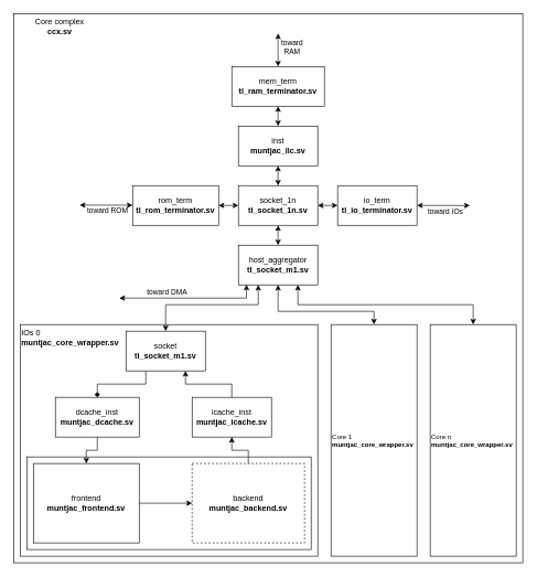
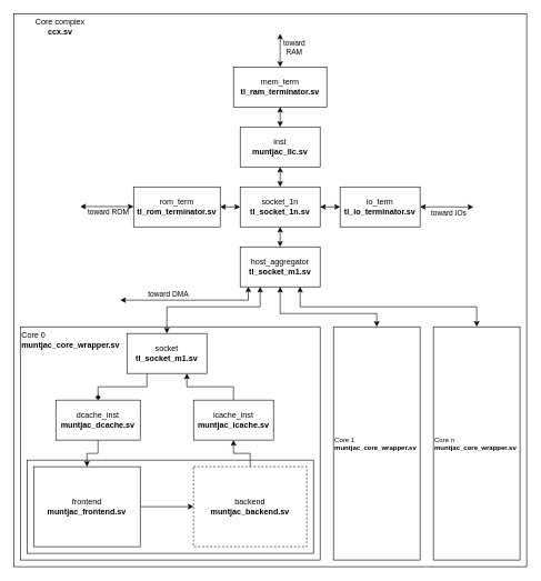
  <mxCell id="0" />
  <mxCell id="1" parent="0" />
  <mxCell id="2" value="" style="group" parent="1" vertex="1" connectable="0"><mxGeometry x="20" y="20" width="770" height="830" as="geometry" /></mxCell>
  <mxCell id="3" value="" style="rounded=0;whiteSpace=wrap;html=1;fillColor=none;" parent="2" vertex="1"><mxGeometry width="770" height="830" as="geometry" /></mxCell>
  <mxCell id="4" value="&lt;div&gt;Core complex&lt;/div&gt;&lt;div&gt;&lt;b&gt;ccx.sv&lt;/b&gt;&lt;br&gt;&lt;/div&gt;" style="text;html=1;align=center;verticalAlign=middle;whiteSpace=wrap;rounded=0;" parent="2" vertex="1"><mxGeometry width="140" height="40" as="geometry" /></mxCell>
  <mxCell id="5" style="edgeStyle=orthogonalEdgeStyle;rounded=0;orthogonalLoop=1;jettySize=auto;html=1;startArrow=classic;startFill=1;entryX=0.102;entryY=0.994;entryDx=0;entryDy=0;entryPerimeter=0;" parent="2" target="22" edge="1"><mxGeometry relative="1" as="geometry"><mxPoint x="240" y="414.95" as="targetPoint" /><mxPoint x="160" y="430" as="sourcePoint" /><Array as="points"><mxPoint x="352" y="430" /></Array></mxGeometry></mxCell>
  <mxCell id="6" value="toward DMA" style="edgeLabel;html=1;align=center;verticalAlign=middle;resizable=0;points=[];labelBackgroundColor=none;" parent="5" vertex="1" connectable="0"><mxGeometry x="0.18" relative="1" as="geometry"><mxPoint x="-54" y="-10" as="offset" /></mxGeometry></mxCell>
  <mxCell id="7" value="" style="group" parent="1" vertex="1" connectable="0"><mxGeometry x="30" y="450" width="450" height="390" as="geometry" /></mxCell>
  <mxCell id="8" value="" style="rounded=0;whiteSpace=wrap;html=1;fillColor=none;" parent="7" vertex="1"><mxGeometry y="40" width="450" height="350" as="geometry" /></mxCell>
  <mxCell id="9" style="edgeStyle=orthogonalEdgeStyle;rounded=0;orthogonalLoop=1;jettySize=auto;html=1;exitX=0.25;exitY=1;exitDx=0;exitDy=0;entryX=0.5;entryY=0;entryDx=0;entryDy=0;endArrow=diamond;" parent="7" source="10" target="12" edge="1"><mxGeometry relative="1" as="geometry" /></mxCell>
  <mxCell id="10" value="&lt;div&gt;socket&lt;/div&gt;&lt;div&gt;&lt;b&gt;tl_socket_m1.sv&lt;/b&gt;&lt;br&gt;&lt;/div&gt;" style="rounded=0;whiteSpace=wrap;html=1;" parent="7" vertex="1"><mxGeometry x="160" y="50" width="120" height="60" as="geometry" /></mxCell>
  <mxCell id="11" style="edgeStyle=orthogonalEdgeStyle;rounded=0;orthogonalLoop=1;jettySize=auto;html=1;exitX=0.5;exitY=1;exitDx=0;exitDy=0;entryX=0.5;entryY=0;entryDx=0;entryDy=0;" parent="7" source="12" target="17" edge="1"><mxGeometry relative="1" as="geometry" /></mxCell>
  <mxCell id="12" value="&lt;div&gt;dcache_inst&lt;/div&gt;&lt;div&gt;&lt;b&gt;muntjac_dcache.sv&lt;/b&gt;&lt;br&gt;&lt;/div&gt;" style="rounded=0;whiteSpace=wrap;html=1;" parent="7" vertex="1"><mxGeometry x="53.27" y="150" width="126.73" height="60" as="geometry" /></mxCell>
  <mxCell id="13" style="edgeStyle=orthogonalEdgeStyle;rounded=0;orthogonalLoop=1;jettySize=auto;html=1;exitX=0.5;exitY=0;exitDx=0;exitDy=0;entryX=0.75;entryY=1;entryDx=0;entryDy=0;" parent="7" source="14" target="10" edge="1"><mxGeometry relative="1" as="geometry" /></mxCell>
  <mxCell id="14" value="&lt;div&gt;icache_inst&lt;/div&gt;&lt;div&gt;&lt;b&gt;muntjac_icache.sv&lt;/b&gt;&lt;br&gt;&lt;/div&gt;" style="rounded=0;whiteSpace=wrap;html=1;" parent="7" vertex="1"><mxGeometry x="260" y="150" width="120" height="60" as="geometry" /></mxCell>
  <mxCell id="15" value="" style="rounded=0;whiteSpace=wrap;html=1;fillColor=none;" parent="7" vertex="1"><mxGeometry x="10" y="240" width="430" height="140" as="geometry" /></mxCell>
  <mxCell id="16" style="edgeStyle=orthogonalEdgeStyle;rounded=0;orthogonalLoop=1;jettySize=auto;html=1;exitX=1;exitY=0.5;exitDx=0;exitDy=0;entryX=0;entryY=0.5;entryDx=0;entryDy=0;" parent="7" source="17" target="19" edge="1"><mxGeometry relative="1" as="geometry" /></mxCell>
  <mxCell id="17" value="&lt;div&gt;frontend&lt;/div&gt;&lt;div&gt;&lt;b&gt;muntjac_frontend.sv&lt;/b&gt;&lt;br&gt;&lt;/div&gt;" style="rounded=0;whiteSpace=wrap;html=1;" parent="7" vertex="1"><mxGeometry x="20" y="250" width="160" height="120" as="geometry" /></mxCell>
  <mxCell id="18" style="edgeStyle=orthogonalEdgeStyle;rounded=0;orthogonalLoop=1;jettySize=auto;html=1;exitX=0.5;exitY=0;exitDx=0;exitDy=0;entryX=0.5;entryY=1;entryDx=0;entryDy=0;" parent="7" source="19" target="14" edge="1"><mxGeometry relative="1" as="geometry" /></mxCell>
  <mxCell id="19" value="&lt;div&gt;backend&lt;/div&gt;&lt;div&gt;&lt;b&gt;muntjac_backend.sv&lt;/b&gt;&lt;br&gt;&lt;/div&gt;" style="rounded=0;whiteSpace=wrap;html=1;dashed=1;" parent="7" vertex="1"><mxGeometry x="260" y="250" width="170" height="120" as="geometry" /></mxCell>
- <mxCell id="20" value="&lt;div align=&quot;left&quot;&gt;IOs 0&lt;br&gt;&lt;/div&gt;&lt;div&gt;&lt;b&gt;muntjac_core_wrapper.sv&lt;/b&gt;&lt;br&gt;&lt;/div&gt;" style="text;html=1;align=left;verticalAlign=middle;whiteSpace=wrap;rounded=0;" parent="7" vertex="1"><mxGeometry y="40" width="150" height="40" as="geometry" /></mxCell>
+ <mxCell id="20" value="&lt;div align=&quot;left&quot;&gt;Core 0&lt;br&gt;&lt;/div&gt;&lt;div&gt;&lt;b&gt;muntjac_core_wrapper.sv&lt;/b&gt;&lt;br&gt;&lt;/div&gt;" style="text;html=1;align=left;verticalAlign=middle;whiteSpace=wrap;rounded=0;" parent="7" vertex="1"><mxGeometry y="40" width="150" height="40" as="geometry" /></mxCell>
  <mxCell id="21" style="edgeStyle=orthogonalEdgeStyle;rounded=0;orthogonalLoop=1;jettySize=auto;html=1;exitX=0.25;exitY=1;exitDx=0;exitDy=0;entryX=0.5;entryY=0;entryDx=0;entryDy=0;startArrow=classic;startFill=1;" parent="1" source="22" target="10" edge="1"><mxGeometry relative="1" as="geometry"><Array as="points"><mxPoint x="390" y="460" /><mxPoint x="250" y="460" /></Array></mxGeometry></mxCell>
  <mxCell id="22" value="&lt;div&gt;host_aggregator&lt;/div&gt;&lt;div&gt;&lt;b&gt;tl_socket_m1.sv&lt;/b&gt;&lt;br&gt;&lt;/div&gt;" style="rounded=0;whiteSpace=wrap;html=1;fillColor=none;" parent="1" vertex="1"><mxGeometry x="360" y="370" width="120" height="60" as="geometry" /></mxCell>
  <mxCell id="23" style="edgeStyle=orthogonalEdgeStyle;rounded=0;orthogonalLoop=1;jettySize=auto;html=1;exitX=0.5;exitY=1;exitDx=0;exitDy=0;startArrow=classic;startFill=1;" parent="1" source="22" target="26" edge="1"><mxGeometry relative="1" as="geometry"><mxPoint x="400" y="380" as="sourcePoint" /><mxPoint x="260" y="510" as="targetPoint" /><Array as="points"><mxPoint x="420" y="470" /><mxPoint x="565" y="470" /></Array></mxGeometry></mxCell>
  <mxCell id="24" style="edgeStyle=orthogonalEdgeStyle;rounded=0;orthogonalLoop=1;jettySize=auto;html=1;exitX=0.75;exitY=1;exitDx=0;exitDy=0;startArrow=classic;startFill=1;" parent="1" source="22" target="29" edge="1"><mxGeometry relative="1" as="geometry"><mxPoint x="430" y="380" as="sourcePoint" /><mxPoint x="575" y="500" as="targetPoint" /><Array as="points"><mxPoint x="450" y="460" /><mxPoint x="715" y="460" /></Array></mxGeometry></mxCell>
  <mxCell id="25" value="" style="group" parent="1" vertex="1" connectable="0"><mxGeometry x="500" y="490" width="130" height="350" as="geometry" /></mxCell>
  <mxCell id="26" value="" style="rounded=0;whiteSpace=wrap;html=1;fillColor=none;" parent="25" vertex="1"><mxGeometry width="130" height="350" as="geometry" /></mxCell>
  <mxCell id="27" value="&lt;div style=&quot;font-size: 10px;&quot; align=&quot;left&quot;&gt;Core 1&lt;br&gt;&lt;/div&gt;&lt;div style=&quot;font-size: 10px;&quot;&gt;&lt;b style=&quot;font-size: 10px;&quot;&gt;muntjac_core_wrapper.sv&lt;/b&gt;&lt;br style=&quot;font-size: 10px;&quot;&gt;&lt;/div&gt;" style="text;html=1;align=left;verticalAlign=middle;whiteSpace=wrap;rounded=0;fontSize=10;" parent="25" vertex="1"><mxGeometry y="155" width="130" height="40" as="geometry" /></mxCell>
  <mxCell id="28" value="" style="group" parent="1" vertex="1" connectable="0"><mxGeometry x="650" y="490" width="130" height="350" as="geometry" /></mxCell>
  <mxCell id="29" value="" style="rounded=0;whiteSpace=wrap;html=1;fillColor=none;" parent="28" vertex="1"><mxGeometry width="130" height="350" as="geometry" /></mxCell>
  <mxCell id="30" value="&lt;div style=&quot;font-size: 10px;&quot; align=&quot;left&quot;&gt;Core n&lt;br&gt;&lt;/div&gt;&lt;div style=&quot;font-size: 10px;&quot;&gt;&lt;b style=&quot;font-size: 10px;&quot;&gt;muntjac_core_wrapper.sv&lt;/b&gt;&lt;br style=&quot;font-size: 10px;&quot;&gt;&lt;/div&gt;" style="text;html=1;align=left;verticalAlign=middle;whiteSpace=wrap;rounded=0;fontSize=10;" parent="28" vertex="1"><mxGeometry y="155" width="130" height="40" as="geometry" /></mxCell>
  <mxCell id="31" style="edgeStyle=orthogonalEdgeStyle;rounded=0;orthogonalLoop=1;jettySize=auto;html=1;exitX=0.5;exitY=1;exitDx=0;exitDy=0;entryX=0.5;entryY=0;entryDx=0;entryDy=0;startArrow=classic;startFill=1;" parent="1" source="32" target="22" edge="1"><mxGeometry relative="1" as="geometry" /></mxCell>
  <mxCell id="32" value="&lt;div&gt;socket_1n&lt;br&gt;&lt;/div&gt;&lt;div&gt;&lt;b&gt;tl_socket_1n.sv&lt;/b&gt;&lt;br&gt;&lt;/div&gt;" style="rounded=0;whiteSpace=wrap;html=1;fillColor=none;" parent="1" vertex="1"><mxGeometry x="360" y="280" width="120" height="60" as="geometry" /></mxCell>
  <mxCell id="33" value="&lt;div&gt;inst&lt;br&gt;&lt;/div&gt;&lt;div&gt;&lt;b&gt;muntjac_llc.sv&lt;/b&gt;&lt;br&gt;&lt;/div&gt;" style="rounded=0;whiteSpace=wrap;html=1;fillColor=none;" parent="1" vertex="1"><mxGeometry x="360" y="190" width="120" height="60" as="geometry" /></mxCell>
  <mxCell id="34" style="edgeStyle=orthogonalEdgeStyle;rounded=0;orthogonalLoop=1;jettySize=auto;html=1;exitX=0.5;exitY=1;exitDx=0;exitDy=0;startArrow=classic;startFill=1;" parent="1" source="33" edge="1"><mxGeometry relative="1" as="geometry"><mxPoint x="430" y="350" as="sourcePoint" /><mxPoint x="420" y="280" as="targetPoint" /></mxGeometry></mxCell>
  <mxCell id="35" style="edgeStyle=orthogonalEdgeStyle;rounded=0;orthogonalLoop=1;jettySize=auto;html=1;exitX=0;exitY=0.5;exitDx=0;exitDy=0;entryX=1;entryY=0.5;entryDx=0;entryDy=0;startArrow=classic;startFill=1;" parent="1" source="38" target="32" edge="1"><mxGeometry relative="1" as="geometry" /></mxCell>
  <mxCell id="36" style="edgeStyle=orthogonalEdgeStyle;rounded=0;orthogonalLoop=1;jettySize=auto;html=1;exitX=1;exitY=0.5;exitDx=0;exitDy=0;startArrow=classic;startFill=1;" parent="1" source="38" edge="1"><mxGeometry relative="1" as="geometry"><mxPoint x="710" y="310.19" as="targetPoint" /></mxGeometry></mxCell>
  <mxCell id="37" value="toward IOs" style="edgeLabel;html=1;align=center;verticalAlign=middle;resizable=0;points=[];labelBackgroundColor=none;" parent="36" vertex="1" connectable="0"><mxGeometry x="0.18" relative="1" as="geometry"><mxPoint x="-5" y="9" as="offset" /></mxGeometry></mxCell>
  <mxCell id="38" value="&lt;div&gt;io_term&lt;br&gt;&lt;/div&gt;&lt;div&gt;&lt;b&gt;tl_io_terminator.sv&lt;/b&gt;&lt;br&gt;&lt;/div&gt;" style="rounded=0;whiteSpace=wrap;html=1;fillColor=none;" parent="1" vertex="1"><mxGeometry x="510" y="280" width="120" height="60" as="geometry" /></mxCell>
  <mxCell id="39" style="edgeStyle=orthogonalEdgeStyle;rounded=0;orthogonalLoop=1;jettySize=auto;html=1;exitX=0.5;exitY=0;exitDx=0;exitDy=0;startArrow=classic;startFill=1;" parent="1" source="41" edge="1"><mxGeometry relative="1" as="geometry"><mxPoint x="420" y="50" as="targetPoint" /></mxGeometry></mxCell>
  <mxCell id="40" value="&lt;div&gt;toward&lt;/div&gt;&lt;div&gt;RAM&lt;/div&gt;" style="edgeLabel;html=1;align=center;verticalAlign=middle;resizable=0;points=[];" parent="39" vertex="1" connectable="0"><mxGeometry x="0.314" relative="1" as="geometry"><mxPoint x="20" y="3" as="offset" /></mxGeometry></mxCell>
  <mxCell id="41" value="&lt;div&gt;mem_term&lt;br&gt;&lt;/div&gt;&lt;div&gt;&lt;b&gt;tl_ram_terminator.sv&lt;/b&gt;&lt;br&gt;&lt;/div&gt;" style="rounded=0;whiteSpace=wrap;html=1;fillColor=none;" parent="1" vertex="1"><mxGeometry x="350" y="100" width="140" height="60" as="geometry" /></mxCell>
  <mxCell id="42" style="edgeStyle=orthogonalEdgeStyle;rounded=0;orthogonalLoop=1;jettySize=auto;html=1;exitX=0.5;exitY=1;exitDx=0;exitDy=0;startArrow=classic;startFill=1;entryX=0.5;entryY=0;entryDx=0;entryDy=0;" parent="1" source="41" target="33" edge="1"><mxGeometry relative="1" as="geometry"><mxPoint x="430" y="260" as="sourcePoint" /><mxPoint x="440" y="180" as="targetPoint" /></mxGeometry></mxCell>
  <mxCell id="43" value="&lt;div&gt;rom_term&lt;br&gt;&lt;/div&gt;&lt;div&gt;&lt;b&gt;tl_rom_terminator.sv&lt;/b&gt;&lt;br&gt;&lt;/div&gt;" style="rounded=0;whiteSpace=wrap;html=1;fillColor=none;" parent="1" vertex="1"><mxGeometry x="200" y="280" width="130" height="60" as="geometry" /></mxCell>
  <mxCell id="44" style="edgeStyle=orthogonalEdgeStyle;rounded=0;orthogonalLoop=1;jettySize=auto;html=1;exitX=0;exitY=0.5;exitDx=0;exitDy=0;entryX=1;entryY=0.5;entryDx=0;entryDy=0;startArrow=classic;startFill=1;" parent="1" source="32" target="43" edge="1"><mxGeometry relative="1" as="geometry"><mxPoint x="520" y="320" as="sourcePoint" /><mxPoint x="490" y="320" as="targetPoint" /></mxGeometry></mxCell>
  <mxCell id="45" style="edgeStyle=orthogonalEdgeStyle;rounded=0;orthogonalLoop=1;jettySize=auto;html=1;exitX=1;exitY=0.5;exitDx=0;exitDy=0;startArrow=classic;startFill=1;" parent="1" edge="1"><mxGeometry relative="1" as="geometry"><mxPoint x="200" y="309.69" as="targetPoint" /><mxPoint x="120" y="309.5" as="sourcePoint" /><Array as="points"><mxPoint x="160" y="310" /><mxPoint x="200" y="310" /></Array></mxGeometry></mxCell>
  <mxCell id="46" value="toward ROM" style="edgeLabel;html=1;align=center;verticalAlign=middle;resizable=0;points=[];labelBackgroundColor=none;" parent="45" vertex="1" connectable="0"><mxGeometry x="0.18" relative="1" as="geometry"><mxPoint x="-5" y="7" as="offset" /></mxGeometry></mxCell>
